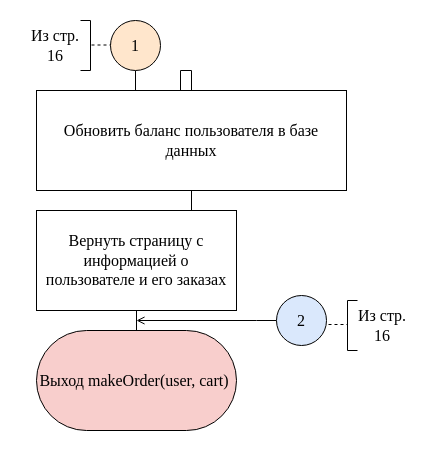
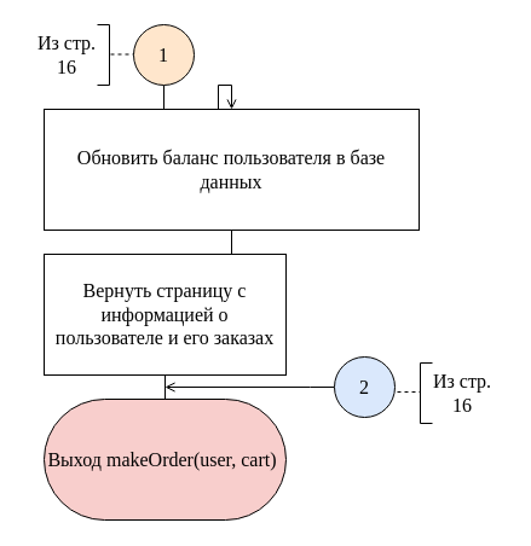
  <mxCell id="0" />
  <mxCell id="1" parent="0" />
  <mxCell id="2" value="&lt;font style=&quot;font-size: 16px;&quot; face=&quot;Times New Roman&quot;&gt;Выход makeOrder&lt;/font&gt;&lt;span style=&quot;background-color: initial; font-size: 16px; font-family: &amp;quot;Times New Roman&amp;quot;;&quot;&gt;(user, cart)&amp;nbsp;&lt;/span&gt;" style="rounded=1;whiteSpace=wrap;html=1;arcSize=50;fillColor=#f8cecc;" parent="1" vertex="1"><mxGeometry x="36" y="330" width="200" height="100" as="geometry" /></mxCell>
  <mxCell id="3" style="edgeStyle=orthogonalEdgeStyle;rounded=0;orthogonalLoop=1;jettySize=auto;html=1;exitX=0.5;exitY=1;exitDx=0;exitDy=0;endArrow=none;endFill=0;" parent="1" source="4" target="6" edge="1"><mxGeometry relative="1" as="geometry" /></mxCell>
  <mxCell id="4" value="&lt;span style=&quot;font-size: 16px;&quot;&gt;Обновить баланс пользователя в базе данных&lt;/span&gt;" style="rounded=0;whiteSpace=wrap;html=1;fontSize=14;fontFamily=Times New Roman;" parent="1" vertex="1"><mxGeometry x="36" y="90" width="310" height="100" as="geometry" /></mxCell>
  <mxCell id="5" style="edgeStyle=orthogonalEdgeStyle;rounded=0;orthogonalLoop=1;jettySize=auto;html=1;exitX=0.5;exitY=1;exitDx=0;exitDy=0;entryX=0.5;entryY=0;entryDx=0;entryDy=0;endArrow=none;endFill=0;" parent="1" source="6" target="2" edge="1"><mxGeometry relative="1" as="geometry" /></mxCell>
  <mxCell id="6" value="&lt;span style=&quot;font-size: 16px;&quot;&gt;Вернуть страницу с информацией о пользователе и его заказах&lt;/span&gt;" style="rounded=0;whiteSpace=wrap;html=1;fontSize=14;fontFamily=Times New Roman;" parent="1" vertex="1"><mxGeometry x="36" y="210" width="200" height="100" as="geometry" /></mxCell>
- <mxCell id="7" style="edgeStyle=orthogonalEdgeStyle;rounded=0;orthogonalLoop=1;jettySize=auto;html=1;exitX=0.5;exitY=1;exitDx=0;exitDy=0;entryX=0.5;entryY=0;entryDx=0;entryDy=0;endArrow=none;endFill=0;" edge="1" parent="1" source="8" target="4"><mxGeometry relative="1" as="geometry" /></mxCell>
+ <mxCell id="7" style="edgeStyle=orthogonalEdgeStyle;rounded=0;orthogonalLoop=1;jettySize=auto;html=1;exitX=0.5;exitY=1;exitDx=0;exitDy=0;entryX=0.5;entryY=0;entryDx=0;entryDy=0;endArrow=open;endFill=0;" edge="1" parent="1" source="8" target="4"><mxGeometry relative="1" as="geometry" /></mxCell>
  <mxCell id="8" value="&lt;font style=&quot;font-size: 16px;&quot; face=&quot;Times New Roman&quot;&gt;1&lt;/font&gt;" style="ellipse;whiteSpace=wrap;html=1;aspect=fixed;fillColor=#ffe6cc;" vertex="1" parent="1"><mxGeometry x="110" y="20" width="50" height="50" as="geometry" /></mxCell>
  <mxCell id="9" value="" style="endArrow=none;dashed=1;html=1;rounded=0;" edge="1" parent="1"><mxGeometry width="50" height="50" relative="1" as="geometry"><mxPoint x="91" y="44.5" as="sourcePoint" /><mxPoint x="110" y="44.5" as="targetPoint" /></mxGeometry></mxCell>
  <mxCell id="10" value="&lt;font face=&quot;Times New Roman&quot; style=&quot;font-size: 16px;&quot;&gt;Из стр. 16&lt;/font&gt;" style="text;html=1;strokeColor=none;fillColor=none;align=center;verticalAlign=middle;whiteSpace=wrap;rounded=0;fontFamily=Times New Roman;" vertex="1" parent="1"><mxGeometry x="20" y="20" width="70" height="50" as="geometry" /></mxCell>
  <mxCell id="11" value="" style="group;flipH=1;" vertex="1" connectable="0" parent="1"><mxGeometry x="80" y="20" width="10" height="50" as="geometry" /></mxCell>
  <mxCell id="12" value="" style="endArrow=none;html=1;rounded=0;" edge="1" parent="11"><mxGeometry width="50" height="50" relative="1" as="geometry"><mxPoint x="10" y="50" as="sourcePoint" /><mxPoint x="10" as="targetPoint" /></mxGeometry></mxCell>
  <mxCell id="13" value="" style="endArrow=none;html=1;rounded=0;" edge="1" parent="11"><mxGeometry width="50" height="50" relative="1" as="geometry"><mxPoint x="10" as="sourcePoint" /><mxPoint as="targetPoint" /></mxGeometry></mxCell>
  <mxCell id="14" value="" style="endArrow=none;html=1;rounded=0;" edge="1" parent="11"><mxGeometry width="50" height="50" relative="1" as="geometry"><mxPoint x="10" y="50" as="sourcePoint" /><mxPoint y="50" as="targetPoint" /></mxGeometry></mxCell>
  <mxCell id="15" style="edgeStyle=orthogonalEdgeStyle;rounded=0;orthogonalLoop=1;jettySize=auto;html=1;exitX=0;exitY=0.5;exitDx=0;exitDy=0;endArrow=open;endFill=0;" edge="1" parent="1" source="16"><mxGeometry relative="1" as="geometry"><mxPoint x="136" y="320" as="targetPoint" /><Array as="points"><mxPoint x="256" y="320" /></Array></mxGeometry></mxCell>
  <mxCell id="16" value="&lt;font style=&quot;font-size: 16px;&quot; face=&quot;Times New Roman&quot;&gt;2&lt;/font&gt;" style="ellipse;whiteSpace=wrap;html=1;aspect=fixed;fillColor=#dae8fc;" vertex="1" parent="1"><mxGeometry x="276" y="295" width="50" height="50" as="geometry" /></mxCell>
  <mxCell id="17" value="" style="endArrow=none;dashed=1;html=1;rounded=0;" edge="1" parent="1"><mxGeometry width="50" height="50" relative="1" as="geometry"><mxPoint x="328" y="324" as="sourcePoint" /><mxPoint x="347" y="324" as="targetPoint" /></mxGeometry></mxCell>
  <mxCell id="18" value="" style="endArrow=none;html=1;rounded=0;" edge="1" parent="1"><mxGeometry width="50" height="50" relative="1" as="geometry"><mxPoint x="347" y="350" as="sourcePoint" /><mxPoint x="347" y="300" as="targetPoint" /></mxGeometry></mxCell>
  <mxCell id="19" value="" style="endArrow=none;html=1;rounded=0;" edge="1" parent="1"><mxGeometry width="50" height="50" relative="1" as="geometry"><mxPoint x="347" y="300" as="sourcePoint" /><mxPoint x="357" y="300" as="targetPoint" /></mxGeometry></mxCell>
  <mxCell id="20" value="" style="endArrow=none;html=1;rounded=0;" edge="1" parent="1"><mxGeometry width="50" height="50" relative="1" as="geometry"><mxPoint x="347" y="350" as="sourcePoint" /><mxPoint x="357" y="350" as="targetPoint" /></mxGeometry></mxCell>
  <mxCell id="21" value="&lt;font face=&quot;Times New Roman&quot; style=&quot;font-size: 16px;&quot;&gt;Из стр. 16&lt;/font&gt;" style="text;html=1;strokeColor=none;fillColor=none;align=center;verticalAlign=middle;whiteSpace=wrap;rounded=0;" vertex="1" parent="1"><mxGeometry x="347" y="300" width="70" height="50" as="geometry" /></mxCell>
